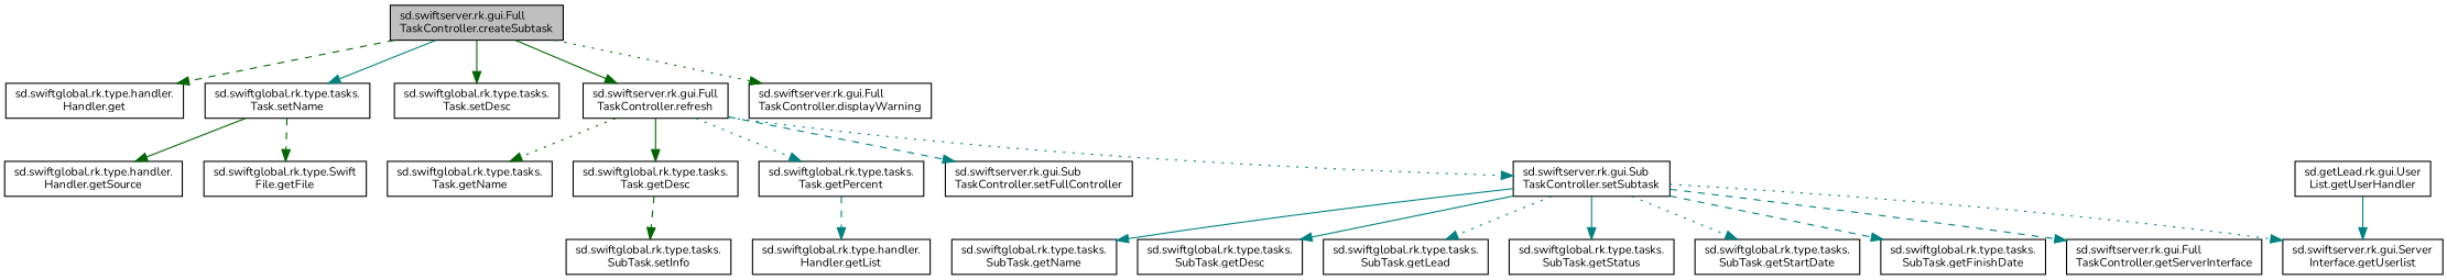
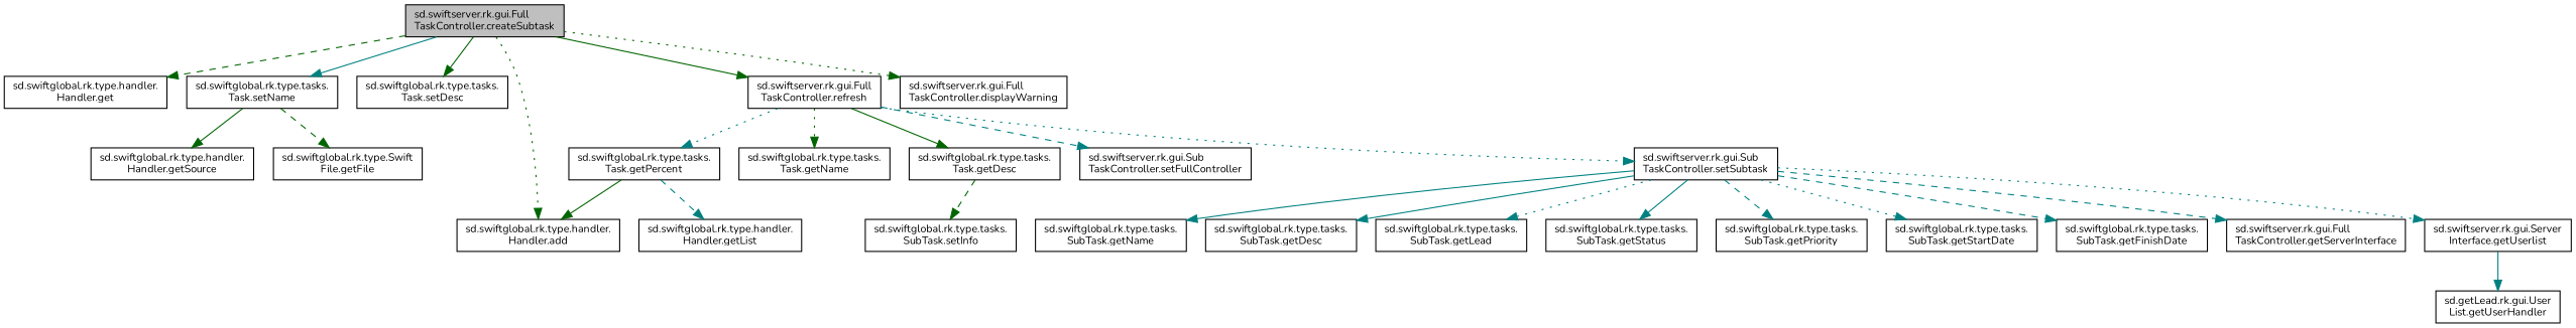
  digraph {
    fontname=Nunito
    rankdir=TB
    node [color=black fillcolor=white fontname=Nunito fontsize=10 shape=record style=filled]
    edge [color=teal fontname=Nunito fontsize=10 labelfontname=Helvetica labelfontsize=10 style=solid]
    n1 [fillcolor=grey75 fontcolor=black height=0.2 label="sd.swiftserver.rk.gui.Full\lTaskController.createSubtask" width=0.4]
    n2 [height=0.2 label="sd.swiftglobal.rk.type.handler.\lHandler.get" width=0.4]
    n3 [height=0.2 label="sd.swiftglobal.rk.type.tasks.\lTask.setName" width=0.4]
    n4 [height=0.2 label="sd.swiftglobal.rk.type.tasks.\lTask.setDesc" width=0.4]
+   n5 [height=0.2 label="sd.swiftglobal.rk.type.handler.\lHandler.add" width=0.4]
    n6 [height=0.2 label="sd.swiftserver.rk.gui.Full\lTaskController.refresh" width=0.4]
    n7 [height=0.2 label="sd.swiftserver.rk.gui.Full\lTaskController.displayWarning" width=0.4]
    n8 [height=0.2 label="sd.swiftglobal.rk.type.handler.\lHandler.getSource" width=0.4]
    n9 [height=0.2 label="sd.swiftglobal.rk.type.Swift\lFile.getFile" width=0.4]
    n10 [height=0.2 label="sd.swiftglobal.rk.type.tasks.\lTask.getName" width=0.4]
    n11 [height=0.2 label="sd.swiftglobal.rk.type.tasks.\lTask.getDesc" width=0.4]
    n12 [height=0.2 label="sd.swiftglobal.rk.type.tasks.\lTask.getPercent" width=0.4]
    n13 [height=0.2 label="sd.swiftserver.rk.gui.Sub\lTaskController.setFullController" width=0.4]
    n14 [height=0.2 label="sd.swiftserver.rk.gui.Sub\lTaskController.setSubtask" width=0.4]
    n15 [height=0.2 label="sd.swiftglobal.rk.type.tasks.\lSubTask.setInfo" width=0.4]
    n16 [height=0.2 label="sd.swiftglobal.rk.type.handler.\lHandler.getList" width=0.4]
    n17 [height=0.2 label="sd.swiftglobal.rk.type.tasks.\lSubTask.getName" width=0.4]
    n18 [height=0.2 label="sd.swiftglobal.rk.type.tasks.\lSubTask.getDesc" width=0.4]
    n19 [height=0.2 label="sd.swiftglobal.rk.type.tasks.\lSubTask.getLead" width=0.4]
    n20 [height=0.2 label="sd.swiftglobal.rk.type.tasks.\lSubTask.getStatus" width=0.4]
+   n21 [height=0.2 label="sd.swiftglobal.rk.type.tasks.\lSubTask.getPriority" width=0.4]
    n22 [height=0.2 label="sd.swiftglobal.rk.type.tasks.\lSubTask.getStartDate" width=0.4]
    n23 [height=0.2 label="sd.swiftglobal.rk.type.tasks.\lSubTask.getFinishDate" width=0.4]
    n24 [height=0.2 label="sd.swiftserver.rk.gui.Full\lTaskController.getServerInterface" width=0.4]
    n25 [height=0.2 label="sd.swiftserver.rk.gui.Server\lInterface.getUserlist" width=0.4]
    n26 [height=0.2 label="sd.getLead.rk.gui.User\lList.getUserHandler" width=0.4]
    n1 -> n2 [color=darkgreen style=dashed]
    n1 -> n3
    n1 -> n4 [color=darkgreen]
+   n1 -> n5 [color=darkgreen style=dotted]
    n1 -> n6 [color=darkgreen]
    n1 -> n7 [color=darkgreen style=dotted]
    n3 -> n8 [color=darkgreen]
    n3 -> n9 [color=darkgreen style=dashed]
    n6 -> n10 [color=darkgreen style=dotted]
    n6 -> n11 [color=darkgreen]
    n6 -> n12 [style=dotted]
    n6 -> n13 [style=dashed]
    n6 -> n14 [style=dotted]
    n11 -> n15 [color=darkgreen style=dashed]
+   n12 -> n5 [color=darkgreen]
    n12 -> n16 [style=dashed]
    n14 -> n17
    n14 -> n18
    n14 -> n19 [style=dotted]
    n14 -> n20
+   n14 -> n21 [style=dashed]
    n14 -> n22 [style=dotted]
    n14 -> n23 [style=dashed]
    n14 -> n24 [style=dashed]
    n14 -> n25 [style=dotted]
-   n26 -> n25
+   n25 -> n26
  }
